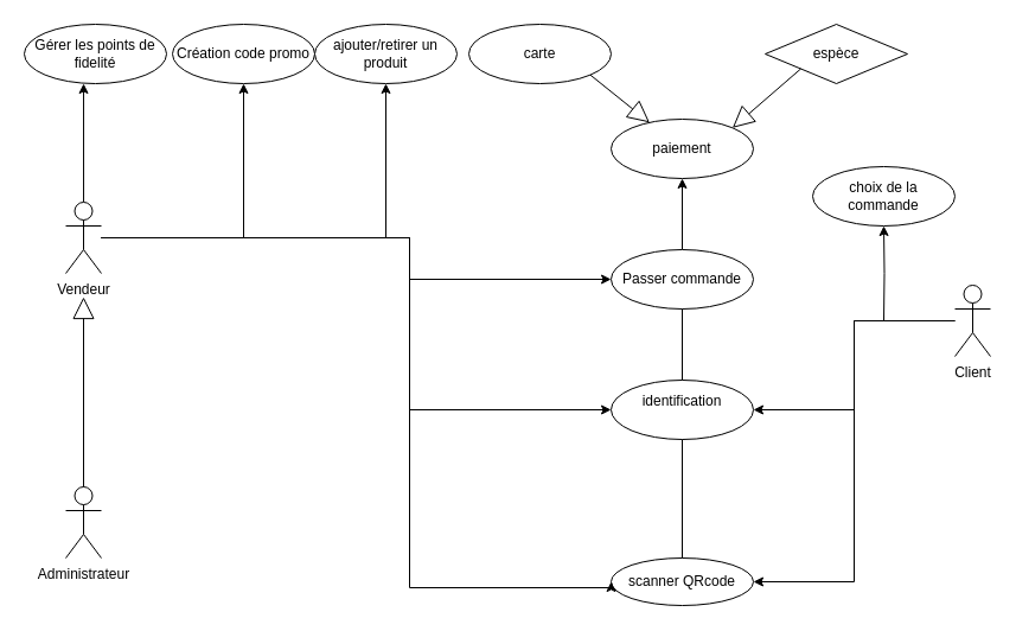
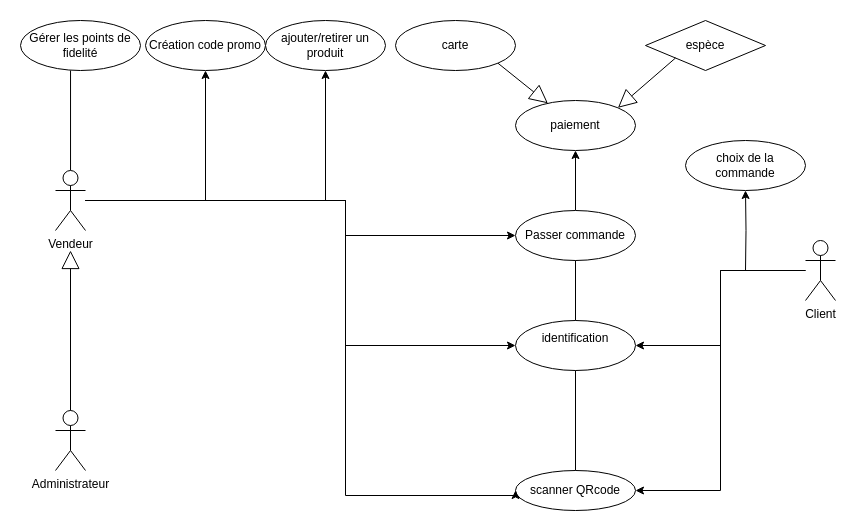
  <mxCell id="0" />
  <mxCell id="1" parent="0" />
  <mxCell id="2" value="paiement " style="ellipse;whiteSpace=wrap;html=1;" parent="1" vertex="1"><mxGeometry x="515" y="100" width="120" height="50" as="geometry" /></mxCell>
  <mxCell id="3" value="carte " style="ellipse;whiteSpace=wrap;html=1;" parent="1" vertex="1"><mxGeometry x="395" y="20" width="120" height="50" as="geometry" /></mxCell>
  <mxCell id="4" value="&lt;div&gt;identification &lt;br&gt;&lt;/div&gt;&lt;div&gt;&lt;br&gt;&lt;/div&gt;" style="ellipse;whiteSpace=wrap;html=1;" parent="1" vertex="1"><mxGeometry x="515" y="320" width="120" height="50" as="geometry" /></mxCell>
  <mxCell id="5" value="scanner QRcode" style="ellipse;whiteSpace=wrap;html=1;" parent="1" vertex="1"><mxGeometry x="515" y="470" width="120" height="40" as="geometry" /></mxCell>
  <mxCell id="6" value="espèce " style="rhombus;whiteSpace=wrap;html=1;" parent="1" vertex="1"><mxGeometry x="645" y="20" width="120" height="50" as="geometry" /></mxCell>
  <mxCell id="7" value="Création code promo" style="ellipse;whiteSpace=wrap;html=1;" parent="1" vertex="1"><mxGeometry x="145" y="20" width="120" height="50" as="geometry" /></mxCell>
  <mxCell id="8" style="edgeStyle=orthogonalEdgeStyle;rounded=0;orthogonalLoop=1;jettySize=auto;html=1;entryX=0.5;entryY=1;entryDx=0;entryDy=0;" parent="1" source="9" target="2" edge="1"><mxGeometry relative="1" as="geometry" /></mxCell>
  <mxCell id="9" value="Passer commande " style="ellipse;whiteSpace=wrap;html=1;" parent="1" vertex="1"><mxGeometry x="515" y="210" width="120" height="50" as="geometry" /></mxCell>
  <mxCell id="10" value="Gérer les points de fidelité" style="ellipse;whiteSpace=wrap;html=1;" parent="1" vertex="1"><mxGeometry x="20" y="20" width="120" height="50" as="geometry" /></mxCell>
  <mxCell id="11" value="ajouter/retirer un produit " style="ellipse;whiteSpace=wrap;html=1;" parent="1" vertex="1"><mxGeometry x="265" y="20" width="120" height="50" as="geometry" /></mxCell>
  <mxCell id="12" value="" style="endArrow=block;endSize=16;endFill=0;html=1;rounded=0;exitX=1;exitY=1;exitDx=0;exitDy=0;" parent="1" source="3" target="2" edge="1"><mxGeometry width="160" relative="1" as="geometry"><mxPoint x="345" y="50" as="sourcePoint" /><mxPoint x="345" y="60" as="targetPoint" /><Array as="points" /></mxGeometry></mxCell>
  <mxCell id="13" value="" style="endArrow=block;endSize=16;endFill=0;html=1;rounded=0;entryX=1;entryY=0;entryDx=0;entryDy=0;exitX=0;exitY=1;exitDx=0;exitDy=0;" parent="1" source="6" target="2" edge="1"><mxGeometry width="160" relative="1" as="geometry"><mxPoint x="555" y="160" as="sourcePoint" /><mxPoint x="535" y="160" as="targetPoint" /></mxGeometry></mxCell>
  <mxCell id="14" style="edgeStyle=orthogonalEdgeStyle;rounded=0;orthogonalLoop=1;jettySize=auto;html=1;entryX=1;entryY=0.5;entryDx=0;entryDy=0;" parent="1" source="17" target="4" edge="1"><mxGeometry relative="1" as="geometry" /></mxCell>
  <mxCell id="15" style="edgeStyle=orthogonalEdgeStyle;rounded=0;orthogonalLoop=1;jettySize=auto;html=1;entryX=1;entryY=0.5;entryDx=0;entryDy=0;" parent="1" source="17" target="5" edge="1"><mxGeometry relative="1" as="geometry" /></mxCell>
  <mxCell id="16" style="edgeStyle=orthogonalEdgeStyle;rounded=0;orthogonalLoop=1;jettySize=auto;html=1;entryX=0.5;entryY=1;entryDx=0;entryDy=0;" parent="1" target="29" edge="1"><mxGeometry relative="1" as="geometry"><mxPoint x="745" y="270" as="sourcePoint" /><mxPoint x="745" y="230" as="targetPoint" /></mxGeometry></mxCell>
  <mxCell id="17" value="Client" style="shape=umlActor;verticalLabelPosition=bottom;verticalAlign=top;html=1;" parent="1" vertex="1"><mxGeometry x="805" y="240" width="30" height="60" as="geometry" /></mxCell>
  <mxCell id="18" value="Administrateur " style="shape=umlActor;verticalLabelPosition=bottom;verticalAlign=top;html=1;" parent="1" vertex="1"><mxGeometry x="55" y="410" width="30" height="60" as="geometry" /></mxCell>
  <mxCell id="19" style="edgeStyle=orthogonalEdgeStyle;rounded=0;orthogonalLoop=1;jettySize=auto;html=1;entryX=0;entryY=0.5;entryDx=0;entryDy=0;" parent="1" source="25" target="4" edge="1"><mxGeometry relative="1" as="geometry"><Array as="points"><mxPoint x="345" y="200" /><mxPoint x="345" y="345" /></Array></mxGeometry></mxCell>
  <mxCell id="20" style="edgeStyle=orthogonalEdgeStyle;rounded=0;orthogonalLoop=1;jettySize=auto;html=1;entryX=0;entryY=0.5;entryDx=0;entryDy=0;" parent="1" source="25" target="5" edge="1"><mxGeometry relative="1" as="geometry"><Array as="points"><mxPoint x="345" y="200" /><mxPoint x="345" y="495" /></Array></mxGeometry></mxCell>
  <mxCell id="21" style="edgeStyle=orthogonalEdgeStyle;rounded=0;orthogonalLoop=1;jettySize=auto;html=1;entryX=0;entryY=0.5;entryDx=0;entryDy=0;" parent="1" source="25" target="9" edge="1"><mxGeometry relative="1" as="geometry"><Array as="points"><mxPoint x="345" y="200" /><mxPoint x="345" y="235" /></Array></mxGeometry></mxCell>
- <mxCell id="22" style="edgeStyle=orthogonalEdgeStyle;rounded=0;orthogonalLoop=1;jettySize=auto;html=1;entryX=0.417;entryY=1;entryDx=0;entryDy=0;entryPerimeter=0;" parent="1" source="25" target="10" edge="1"><mxGeometry relative="1" as="geometry" /></mxCell>
+ <mxCell id="22" style="edgeStyle=orthogonalEdgeStyle;rounded=0;orthogonalLoop=1;jettySize=auto;html=1;entryX=0.417;entryY=1;entryDx=0;entryDy=0;entryPerimeter=0;endArrow=none;" parent="1" source="25" target="10" edge="1"><mxGeometry relative="1" as="geometry" /></mxCell>
  <mxCell id="23" style="edgeStyle=orthogonalEdgeStyle;rounded=0;orthogonalLoop=1;jettySize=auto;html=1;entryX=0.5;entryY=1;entryDx=0;entryDy=0;" parent="1" source="25" target="7" edge="1"><mxGeometry relative="1" as="geometry" /></mxCell>
  <mxCell id="24" style="edgeStyle=orthogonalEdgeStyle;rounded=0;orthogonalLoop=1;jettySize=auto;html=1;entryX=0.5;entryY=1;entryDx=0;entryDy=0;" parent="1" source="25" target="11" edge="1"><mxGeometry relative="1" as="geometry" /></mxCell>
  <mxCell id="25" value="Vendeur " style="shape=umlActor;verticalLabelPosition=bottom;verticalAlign=top;html=1;" parent="1" vertex="1"><mxGeometry x="55" y="170" width="30" height="60" as="geometry" /></mxCell>
  <mxCell id="26" value="" style="endArrow=none;html=1;edgeStyle=orthogonalEdgeStyle;rounded=0;entryX=0.5;entryY=1;entryDx=0;entryDy=0;exitX=0.5;exitY=0;exitDx=0;exitDy=0;" parent="1" source="5" target="4" edge="1"><mxGeometry relative="1" as="geometry"><mxPoint x="275" y="360" as="sourcePoint" /><mxPoint x="435" y="360" as="targetPoint" /></mxGeometry></mxCell>
  <mxCell id="27" value="" style="endArrow=none;html=1;edgeStyle=orthogonalEdgeStyle;rounded=0;entryX=0.5;entryY=1;entryDx=0;entryDy=0;" parent="1" source="4" target="9" edge="1"><mxGeometry relative="1" as="geometry"><mxPoint x="275" y="360" as="sourcePoint" /><mxPoint x="435" y="360" as="targetPoint" /></mxGeometry></mxCell>
  <mxCell id="28" value="" style="endArrow=block;endSize=16;endFill=0;html=1;rounded=0;exitX=0.5;exitY=0;exitDx=0;exitDy=0;exitPerimeter=0;" parent="1" source="18" edge="1"><mxGeometry width="160" relative="1" as="geometry"><mxPoint x="235" y="340" as="sourcePoint" /><mxPoint x="70" y="250" as="targetPoint" /></mxGeometry></mxCell>
  <mxCell id="29" value="choix de la commande" style="ellipse;whiteSpace=wrap;html=1;" parent="1" vertex="1"><mxGeometry x="685" y="140" width="120" height="50" as="geometry" /></mxCell>
